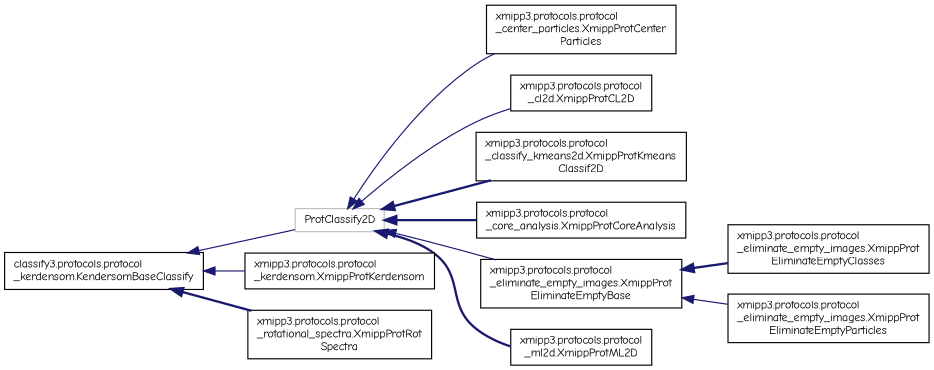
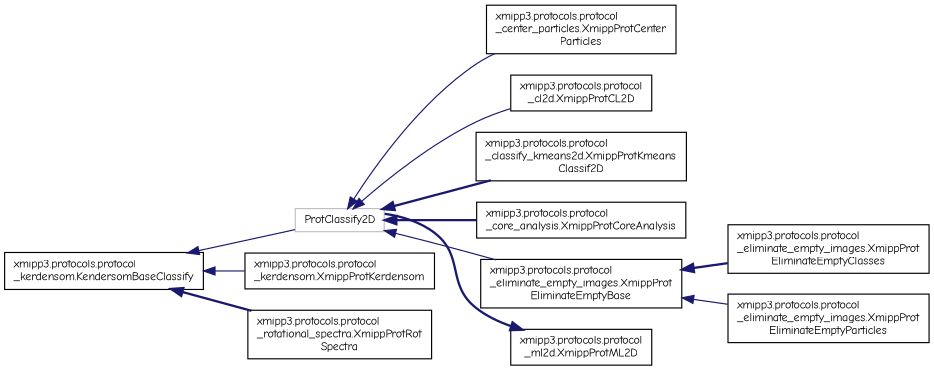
  digraph {
    fontname="Comic Neue"
    rankdir=LR
    node [color=black fillcolor=white fontname="Comic Neue" fontsize=10 shape=record style=filled]
    edge [color=midnightblue dir=back fontname="Comic Neue" fontsize=10 labelfontname=Helvetica labelfontsize=10 style=solid]
    n1 [color=grey75 height=0.2 label=ProtClassify2D width=0.4]
    n2 [height=0.2 label="xmipp3.protocols.protocol\l_center_particles.XmippProtCenter\lParticles" width=0.4]
    n3 [height=0.2 label="xmipp3.protocols.protocol\l_cl2d.XmippProtCL2D" width=0.4]
    n4 [height=0.2 label="xmipp3.protocols.protocol\l_classify_kmeans2d.XmippProtKmeans\lClassif2D" width=0.4]
    n5 [height=0.2 label="xmipp3.protocols.protocol\l_core_analysis.XmippProtCoreAnalysis" width=0.4]
    n6 [height=0.2 label="xmipp3.protocols.protocol\l_eliminate_empty_images.XmippProt\lEliminateEmptyBase" width=0.4]
    n7 [height=0.2 label="xmipp3.protocols.protocol\l_ml2d.XmippProtML2D" width=0.4]
    n8 [height=0.2 label="xmipp3.protocols.protocol\l_eliminate_empty_images.XmippProt\lEliminateEmptyClasses" width=0.4]
    n9 [height=0.2 label="xmipp3.protocols.protocol\l_eliminate_empty_images.XmippProt\lEliminateEmptyParticles" width=0.4]
-   n10 [height=0.2 label="classify3.protocols.protocol\l_kerdensom.KendersomBaseClassify" width=0.4]
+   n10 [height=0.2 label="xmipp3.protocols.protocol\l_kerdensom.KendersomBaseClassify" width=0.4]
    n11 [height=0.2 label="xmipp3.protocols.protocol\l_kerdensom.XmippProtKerdensom" width=0.4]
    n12 [height=0.2 label="xmipp3.protocols.protocol\l_rotational_spectra.XmippProtRot\lSpectra" width=0.4]
    n1 -> n2
    n1 -> n3
    n1 -> n4 [style=bold]
    n1 -> n5 [style=bold]
    n1 -> n6
-   n1 -> n7 [style=bold]
+   n7 -> n1 [style=bold]
    n6 -> n8 [style=bold]
    n6 -> n9
    n10 -> n1
    n10 -> n11
    n10 -> n12 [style=bold]
  }
